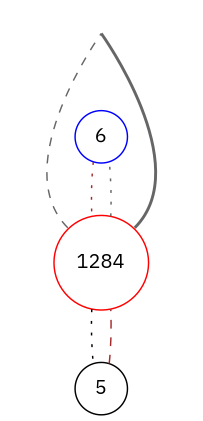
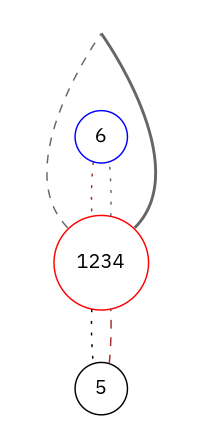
  graph {
    fontname="IBM Plex Sans"
    node [fontname="IBM Plex Sans" shape=circle]
    edge [style=dotted fontname="IBM Plex Sans" color=gray40]
    7 [style=invis shape=""]
    6 [color=blue]
-   1234 [color=red label=1284]
+   1234 [color=red]
    5
    7 -- 6 [style=invis color=""]
    6 -- 1234 [color=brown]
    1234 -- 7 [headclip=false tailport=nw style=dashed]
    1234 -- 7 [headclip=false tailport=ne style=bold]
    1234 -- 6
    1234 -- 5 [color=black]
    5 -- 1234 [color=brown style=dashed]
  }
